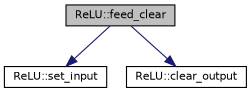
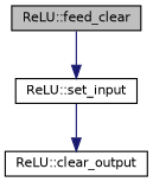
  digraph {
    rankdir=TB
    node [color=black fillcolor=white fontname=Helvetica fontsize=10 shape=record style=filled]
    edge [color=midnightblue fontname=Helvetica fontsize=10 labelfontname=Helvetica labelfontsize=10 style=solid]
    n1 [fillcolor=grey75 fontcolor=black height=0.2 label="ReLU::feed_clear" width=0.4]
    n2 [height=0.2 label="ReLU::set_input" width=0.4]
    n3 [height=0.2 label="ReLU::clear_output" width=0.4]
    n1 -> n2
-   n1 -> n3
+   n2 -> n3
  }
